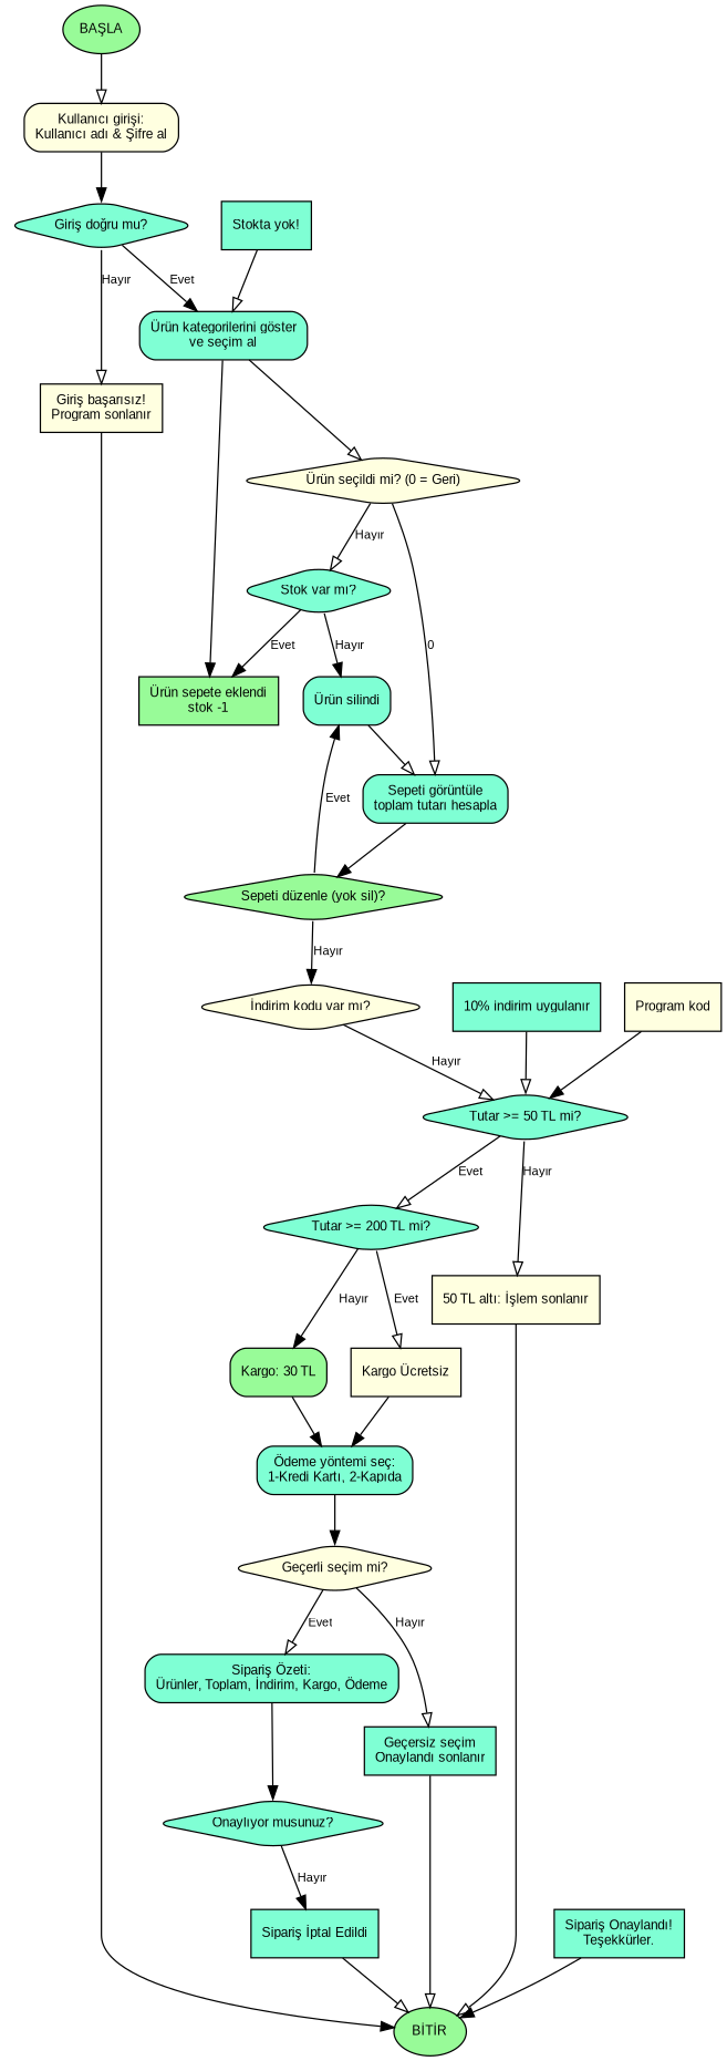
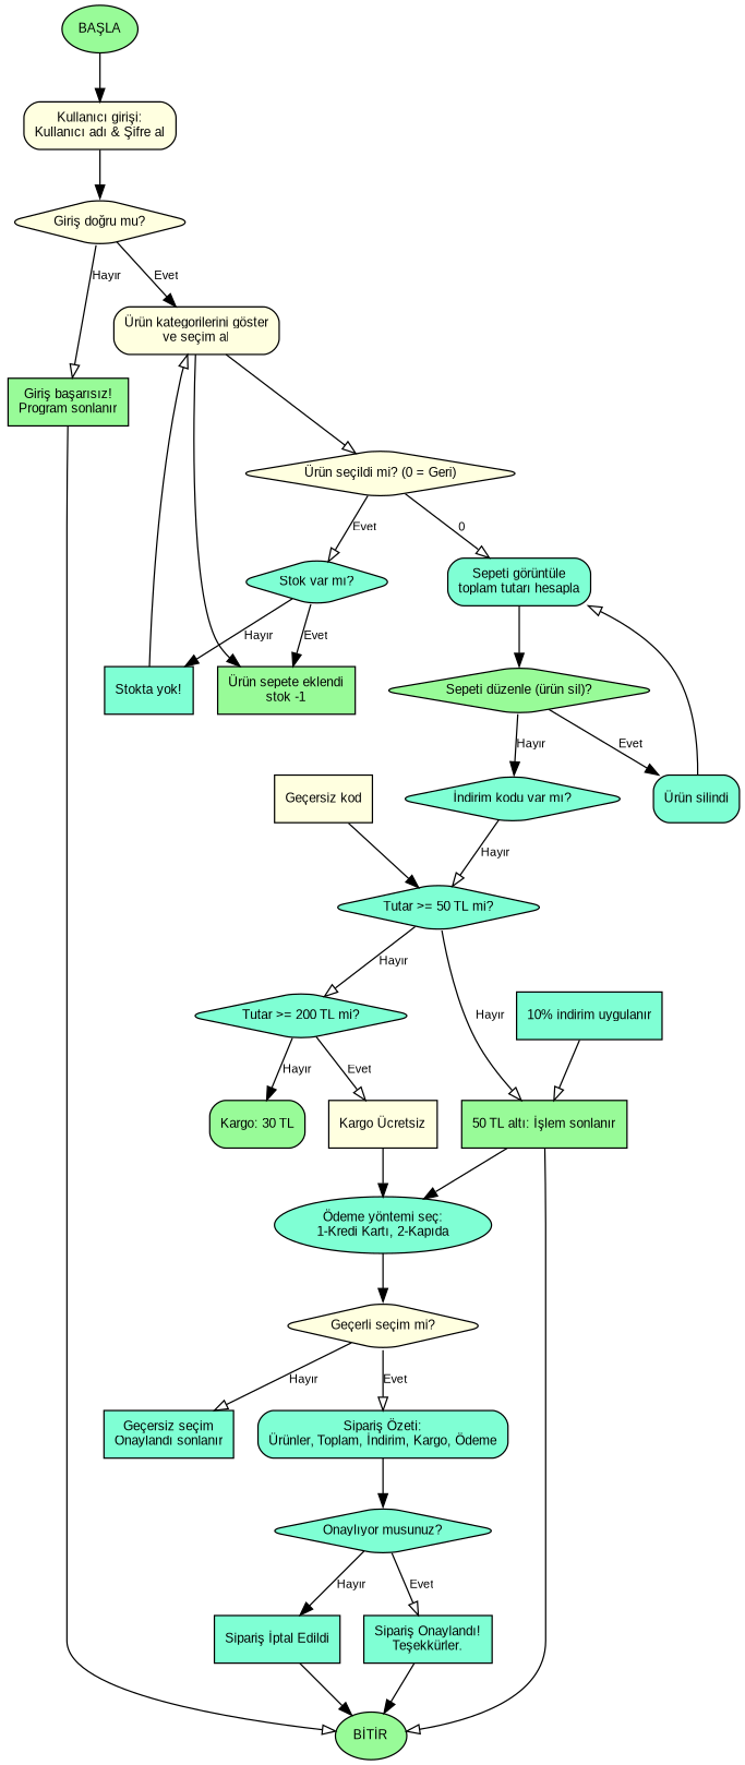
  digraph {
    rankdir=TB
    node [fillcolor=aquamarine fontname=Arial fontsize=10 shape=rectangle style="rounded,filled"]
    edge [arrowhead=normal fontname=Arial fontsize=9]
    n1 [fillcolor=palegreen label="BAŞLA" shape=ellipse style=filled]
    n2 [fillcolor=lightyellow label="Kullanıcı girişi:\nKullanıcı adı & Şifre al"]
-   n3 [label="Giriş doğru mu?" shape=diamond]
-   n4 [fillcolor=lightyellow label="Giriş başarısız!\nProgram sonlanır" style=filled]
-   n5 [label="Ürün kategorilerini göster\nve seçim al"]
+   n3 [fillcolor=lightyellow label="Giriş doğru mu?" shape=diamond]
+   n4 [fillcolor=palegreen label="Giriş başarısız!\nProgram sonlanır" style=filled]
+   n5 [fillcolor=lightyellow label="Ürün kategorilerini göster\nve seçim al"]
    n6 [fillcolor=palegreen label="BİTİR" shape=ellipse style=filled]
    n7 [fillcolor=lightyellow label="Ürün seçildi mi? (0 = Geri)" shape=diamond]
    n8 [fillcolor=palegreen label="Ürün sepete eklendi\nstok -1" style=filled]
    n9 [label="Stok var mı?" shape=diamond]
    n10 [label="Sepeti görüntüle\ntoplam tutarı hesapla"]
    n11 [label="Stokta yok!" style=filled]
-   n12 [fillcolor=palegreen label="Sepeti düzenle (yok sil)?" shape=diamond]
+   n12 [fillcolor=palegreen label="Sepeti düzenle (ürün sil)?" shape=diamond]
    n13 [label="Ürün silindi"]
-   n14 [fillcolor=lightyellow label="İndirim kodu var mı?" shape=diamond]
+   n14 [label="İndirim kodu var mı?" shape=diamond]
    n15 [label="Tutar >= 50 TL mi?" shape=diamond]
-   n16 [fillcolor=lightyellow label="50 TL altı: İşlem sonlanır" style=filled]
+   n16 [fillcolor=palegreen label="50 TL altı: İşlem sonlanır" style=filled]
    n17 [label="Tutar >= 200 TL mi?" shape=diamond]
    n18 [label="10% indirim uygulanır" style=filled]
-   n19 [fillcolor=lightyellow label="Program kod" style=filled]
+   n19 [fillcolor=lightyellow label="Geçersiz kod" style=filled]
    n20 [fillcolor=lightyellow label="Kargo Ücretsiz" style=filled]
    n21 [fillcolor=palegreen label="Kargo: 30 TL"]
-   n22 [label="Ödeme yöntemi seç:\n1-Kredi Kartı, 2-Kapıda"]
+   n22 [label="Ödeme yöntemi seç:\n1-Kredi Kartı, 2-Kapıda" shape=ellipse]
    n23 [fillcolor=lightyellow label="Geçerli seçim mi?" shape=diamond]
    n24 [label="Geçersiz seçim\nOnaylandı sonlanır" style=filled]
    n25 [label="Sipariş Özeti:\nÜrünler, Toplam, İndirim, Kargo, Ödeme"]
    n26 [label="Onaylıyor musunuz?" shape=diamond]
    n27 [label="Sipariş Onaylandı!\nTeşekkürler." style=filled]
    n28 [label="Sipariş İptal Edildi" style=filled]
-   n1 -> n2 [arrowhead=onormal]
+   n1 -> n2
    n2 -> n3
    n3 -> n4 [arrowhead=onormal label="Hayır"]
    n3 -> n5 [label=Evet]
-   n4 -> n6
+   n4 -> n6 [arrowhead=onormal]
    n5 -> n7 [arrowhead=onormal]
    n5 -> n8
-   n7 -> n9 [arrowhead=onormal label="Hayır"]
+   n7 -> n9 [arrowhead=onormal label=Evet]
    n7 -> n10 [arrowhead=onormal label=0]
    n9 -> n8 [label=Evet]
-   n9 -> n13 [label="Hayır"]
+   n9 -> n11 [label="Hayır"]
    n10 -> n12
    n11 -> n5 [arrowhead=onormal]
    n12 -> n13 [label=Evet]
    n12 -> n14 [label="Hayır"]
    n13 -> n10 [arrowhead=onormal]
    n14 -> n15 [arrowhead=onormal label="Hayır"]
    n15 -> n16 [arrowhead=onormal label="Hayır"]
-   n15 -> n17 [arrowhead=onormal label=Evet]
+   n15 -> n17 [arrowhead=onormal label="Hayır"]
    n16 -> n6 [arrowhead=onormal]
    n17 -> n20 [arrowhead=onormal label=Evet]
    n17 -> n21 [label="Hayır"]
-   n18 -> n15 [arrowhead=onormal]
+   n18 -> n16 [arrowhead=onormal]
    n19 -> n15
    n20 -> n22
-   n21 -> n22
+   n16 -> n22
    n22 -> n23
    n23 -> n24 [arrowhead=onormal label="Hayır"]
    n23 -> n25 [arrowhead=onormal label=Evet]
-   n24 -> n6 [arrowhead=onormal]
    n25 -> n26
+   n26 -> n27 [arrowhead=onormal label=Evet]
    n26 -> n28 [label="Hayır"]
    n27 -> n6
-   n28 -> n6 [arrowhead=onormal]
+   n28 -> n6
  }
